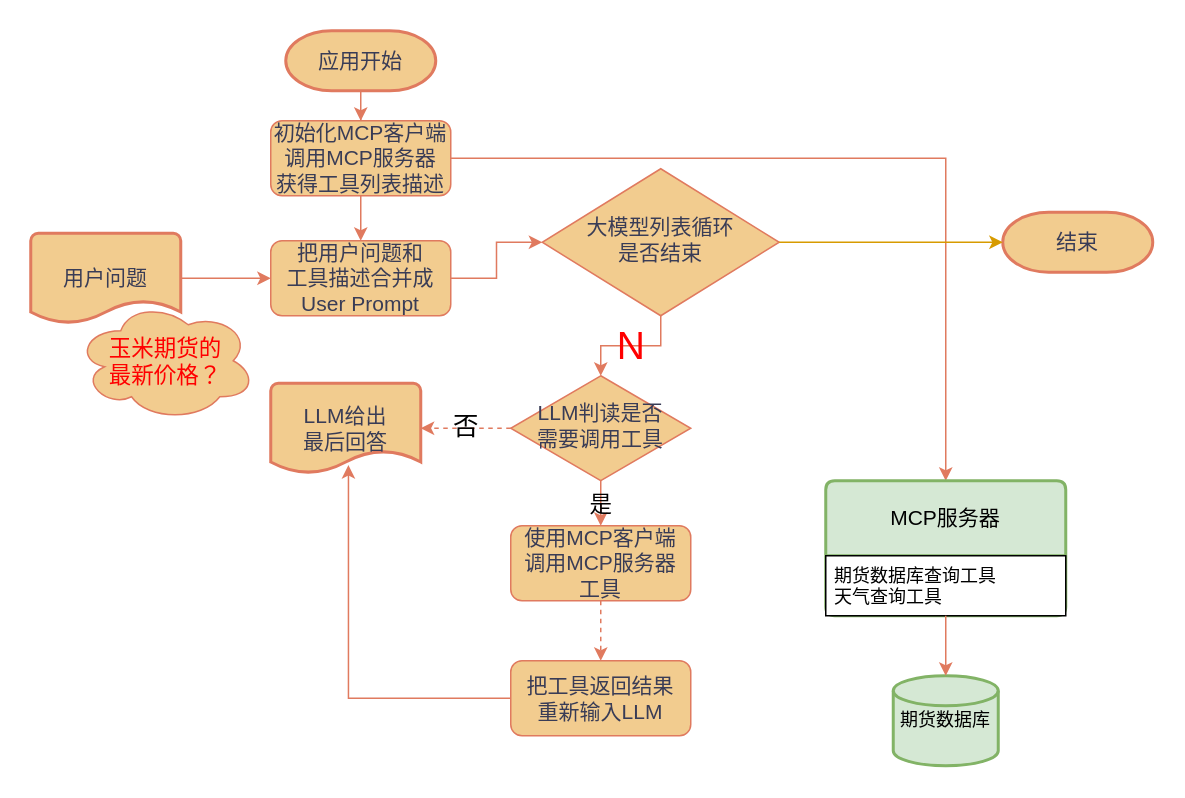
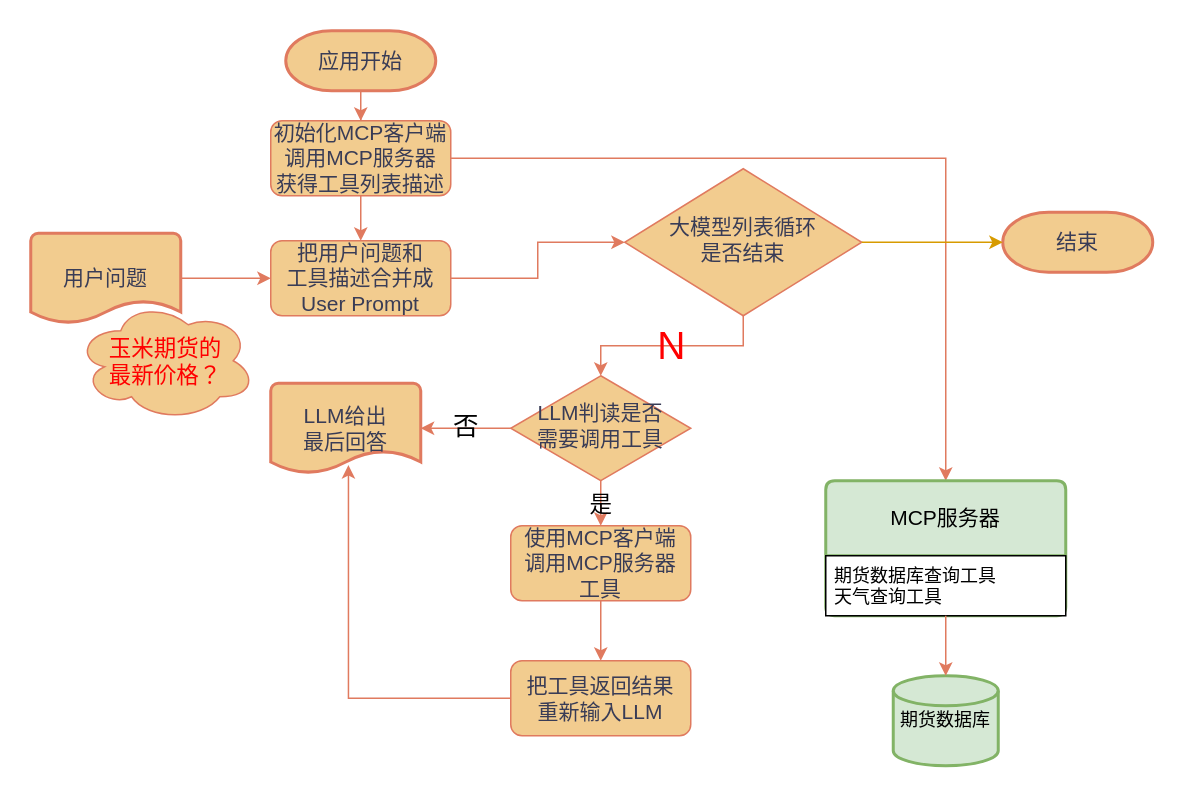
  <mxCell id="0" />
  <mxCell id="1" parent="0" />
  <mxCell id="2" style="edgeStyle=orthogonalEdgeStyle;rounded=0;orthogonalLoop=1;jettySize=auto;html=1;entryX=0.5;entryY=0;entryDx=0;entryDy=0;labelBackgroundColor=none;strokeColor=#E07A5F;fontColor=default;" parent="1" source="4" target="10" edge="1"><mxGeometry relative="1" as="geometry" /></mxCell>
  <mxCell id="3" style="edgeStyle=orthogonalEdgeStyle;rounded=0;orthogonalLoop=1;jettySize=auto;html=1;entryX=0.5;entryY=0;entryDx=0;entryDy=0;strokeColor=#E07A5F;fontColor=#393C56;fillColor=#F2CC8F;" parent="1" source="4" target="14" edge="1"><mxGeometry relative="1" as="geometry" /></mxCell>
  <mxCell id="4" value="&lt;font style=&quot;font-size: 14px;&quot;&gt;初始化MCP客户端&lt;/font&gt;&lt;div&gt;&lt;font style=&quot;font-size: 14px;&quot;&gt;调用MCP服务器&lt;/font&gt;&lt;/div&gt;&lt;div&gt;&lt;font style=&quot;font-size: 14px;&quot;&gt;获得工具列表描述&lt;/font&gt;&lt;/div&gt;" style="rounded=1;whiteSpace=wrap;html=1;fontSize=12;glass=0;strokeWidth=1;shadow=0;labelBackgroundColor=none;fillColor=#F2CC8F;strokeColor=#E07A5F;fontColor=#393C56;" parent="1" vertex="1"><mxGeometry x="180" y="80" width="120" height="50" as="geometry" /></mxCell>
  <mxCell id="5" value="&lt;font style=&quot;font-size: 15px;&quot;&gt;是&lt;/font&gt;" style="edgeStyle=orthogonalEdgeStyle;rounded=0;orthogonalLoop=1;jettySize=auto;html=1;labelBackgroundColor=none;strokeColor=#E07A5F;fontColor=default;" parent="1" source="6" target="21" edge="1"><mxGeometry relative="1" as="geometry" /></mxCell>
  <mxCell id="6" value="LLM判读是否&lt;div&gt;需要调用工具&lt;/div&gt;" style="rhombus;whiteSpace=wrap;html=1;shadow=0;fontFamily=Helvetica;fontSize=14;align=center;strokeWidth=1;spacing=6;spacingTop=-4;labelBackgroundColor=none;fillColor=#F2CC8F;strokeColor=#E07A5F;fontColor=#393C56;" parent="1" vertex="1"><mxGeometry x="340" y="250" width="120" height="70" as="geometry" /></mxCell>
  <mxCell id="7" style="edgeStyle=orthogonalEdgeStyle;rounded=0;orthogonalLoop=1;jettySize=auto;html=1;entryX=0.5;entryY=0;entryDx=0;entryDy=0;labelBackgroundColor=none;strokeColor=#E07A5F;fontColor=default;" parent="1" source="8" target="4" edge="1"><mxGeometry relative="1" as="geometry" /></mxCell>
  <mxCell id="8" value="&lt;font style=&quot;font-size: 14px;&quot;&gt;应用开始&lt;/font&gt;" style="strokeWidth=2;html=1;shape=mxgraph.flowchart.terminator;whiteSpace=wrap;labelBackgroundColor=none;fillColor=#F2CC8F;strokeColor=#E07A5F;fontColor=#393C56;" parent="1" vertex="1"><mxGeometry x="190" y="20" width="100" height="40" as="geometry" /></mxCell>
  <mxCell id="9" style="edgeStyle=orthogonalEdgeStyle;rounded=0;orthogonalLoop=1;jettySize=auto;html=1;entryX=0;entryY=0.5;entryDx=0;entryDy=0;labelBackgroundColor=none;strokeColor=#E07A5F;fontColor=default;" parent="1" source="10" target="25" edge="1"><mxGeometry relative="1" as="geometry"><mxPoint x="340" y="185" as="targetPoint" /></mxGeometry></mxCell>
  <mxCell id="10" value="&lt;span style=&quot;font-size: 14px;&quot;&gt;把用户问题和&lt;/span&gt;&lt;div&gt;&lt;span style=&quot;font-size: 14px;&quot;&gt;工具描述合并成&lt;/span&gt;&lt;/div&gt;&lt;div&gt;&lt;span style=&quot;font-size: 14px;&quot;&gt;User Prompt&lt;/span&gt;&lt;/div&gt;" style="rounded=1;whiteSpace=wrap;html=1;fontSize=12;glass=0;strokeWidth=1;shadow=0;labelBackgroundColor=none;fillColor=#F2CC8F;strokeColor=#E07A5F;fontColor=#393C56;" parent="1" vertex="1"><mxGeometry x="180" y="160" width="120" height="50" as="geometry" /></mxCell>
  <mxCell id="11" value="&lt;font style=&quot;font-size: 26px; color: light-dark(rgb(255, 0, 0), rgb(237, 237, 237));&quot;&gt;N&lt;/font&gt;" style="edgeStyle=orthogonalEdgeStyle;rounded=0;orthogonalLoop=1;jettySize=auto;html=1;entryX=0.5;entryY=0;entryDx=0;entryDy=0;labelBackgroundColor=none;strokeColor=#E07A5F;fontColor=default;exitX=0.5;exitY=1;exitDx=0;exitDy=0;" parent="1" source="25" target="6" edge="1"><mxGeometry relative="1" as="geometry"><mxPoint x="439" y="210" as="sourcePoint" /></mxGeometry></mxCell>
  <mxCell id="12" style="edgeStyle=orthogonalEdgeStyle;rounded=0;orthogonalLoop=1;jettySize=auto;html=1;entryX=0;entryY=0.5;entryDx=0;entryDy=0;labelBackgroundColor=none;strokeColor=#E07A5F;fontColor=default;" parent="1" source="13" target="10" edge="1"><mxGeometry relative="1" as="geometry" /></mxCell>
  <mxCell id="13" value="用户问题" style="strokeWidth=2;html=1;shape=mxgraph.flowchart.document2;whiteSpace=wrap;size=0.25;fontSize=14;labelBackgroundColor=none;fillColor=#F2CC8F;strokeColor=#E07A5F;fontColor=#393C56;" parent="1" vertex="1"><mxGeometry x="20" y="155" width="100" height="60" as="geometry" /></mxCell>
  <mxCell id="14" value="MCP服务器" style="swimlane;childLayout=stackLayout;horizontal=1;startSize=50;horizontalStack=0;rounded=1;fontSize=14;fontStyle=0;strokeWidth=2;resizeParent=0;resizeLast=1;shadow=0;dashed=0;align=center;arcSize=4;whiteSpace=wrap;html=1;labelBackgroundColor=none;fillColor=#d5e8d4;strokeColor=#82b366;" parent="1" vertex="1"><mxGeometry x="550" y="320" width="160" height="90" as="geometry" /></mxCell>
  <mxCell id="15" value="&lt;span style=&quot;background-color: light-dark(#ffffff, var(--ge-dark-color, #121212));&quot;&gt;期货数据库查询工具&lt;/span&gt;&lt;div&gt;天气查询工具&lt;/div&gt;" style="align=left;spacingLeft=4;spacingRight=4;fontSize=12;verticalAlign=top;resizable=0;rotatable=0;part=1;html=1;whiteSpace=wrap;labelBackgroundColor=none;" parent="14" vertex="1"><mxGeometry y="50" width="160" height="40" as="geometry" /></mxCell>
  <mxCell id="16" value="期货数据库" style="strokeWidth=2;html=1;shape=mxgraph.flowchart.database;whiteSpace=wrap;labelBackgroundColor=none;fillColor=#d5e8d4;strokeColor=#82b366;" parent="1" vertex="1"><mxGeometry x="595" y="450" width="70" height="60" as="geometry" /></mxCell>
  <mxCell id="17" style="edgeStyle=orthogonalEdgeStyle;rounded=0;orthogonalLoop=1;jettySize=auto;html=1;entryX=0.5;entryY=0;entryDx=0;entryDy=0;entryPerimeter=0;labelBackgroundColor=none;strokeColor=#E07A5F;fontColor=default;" parent="1" source="15" target="16" edge="1"><mxGeometry relative="1" as="geometry" /></mxCell>
  <mxCell id="18" value="&lt;span style=&quot;font-size: 14px;&quot;&gt;LLM给出&lt;/span&gt;&lt;div&gt;&lt;span style=&quot;font-size: 14px;&quot;&gt;最后回答&lt;/span&gt;&lt;/div&gt;" style="strokeWidth=2;html=1;shape=mxgraph.flowchart.document2;whiteSpace=wrap;size=0.25;labelBackgroundColor=none;fillColor=#F2CC8F;strokeColor=#E07A5F;fontColor=#393C56;" parent="1" vertex="1"><mxGeometry x="180" y="255" width="100" height="60" as="geometry" /></mxCell>
- <mxCell id="19" value="&lt;font style=&quot;font-size: 17px;&quot;&gt;否&lt;/font&gt;" style="edgeStyle=orthogonalEdgeStyle;rounded=0;orthogonalLoop=1;jettySize=auto;html=1;entryX=1;entryY=0.5;entryDx=0;entryDy=0;entryPerimeter=0;labelBackgroundColor=none;strokeColor=#E07A5F;fontColor=default;dashed=1;" parent="1" source="6" target="18" edge="1"><mxGeometry relative="1" as="geometry" /></mxCell>
- <mxCell id="20" style="edgeStyle=orthogonalEdgeStyle;rounded=0;orthogonalLoop=1;jettySize=auto;html=1;entryX=0.5;entryY=0;entryDx=0;entryDy=0;labelBackgroundColor=none;strokeColor=#E07A5F;fontColor=default;dashed=1;" parent="1" source="21" target="22" edge="1"><mxGeometry relative="1" as="geometry" /></mxCell>
+ <mxCell id="19" value="&lt;font style=&quot;font-size: 17px;&quot;&gt;否&lt;/font&gt;" style="edgeStyle=orthogonalEdgeStyle;rounded=0;orthogonalLoop=1;jettySize=auto;html=1;entryX=1;entryY=0.5;entryDx=0;entryDy=0;entryPerimeter=0;labelBackgroundColor=none;strokeColor=#E07A5F;fontColor=default;" parent="1" source="6" target="18" edge="1"><mxGeometry relative="1" as="geometry" /></mxCell>
+ <mxCell id="20" style="edgeStyle=orthogonalEdgeStyle;rounded=0;orthogonalLoop=1;jettySize=auto;html=1;entryX=0.5;entryY=0;entryDx=0;entryDy=0;labelBackgroundColor=none;strokeColor=#E07A5F;fontColor=default;" parent="1" source="21" target="22" edge="1"><mxGeometry relative="1" as="geometry" /></mxCell>
  <mxCell id="21" value="&lt;span style=&quot;font-size: 14px;&quot;&gt;使用MCP客户端&lt;/span&gt;&lt;div&gt;&lt;span style=&quot;font-size: 14px;&quot;&gt;调用MCP服务器&lt;/span&gt;&lt;/div&gt;&lt;div&gt;&lt;span style=&quot;font-size: 14px;&quot;&gt;工具&lt;/span&gt;&lt;/div&gt;" style="rounded=1;whiteSpace=wrap;html=1;fontSize=12;glass=0;strokeWidth=1;shadow=0;labelBackgroundColor=none;fillColor=#F2CC8F;strokeColor=#E07A5F;fontColor=#393C56;" parent="1" vertex="1"><mxGeometry x="340" y="350" width="120" height="50" as="geometry" /></mxCell>
  <mxCell id="22" value="&lt;span style=&quot;font-size: 14px;&quot;&gt;把工具返回结果&lt;/span&gt;&lt;div&gt;&lt;span style=&quot;font-size: 14px;&quot;&gt;重新输入LLM&lt;/span&gt;&lt;/div&gt;" style="rounded=1;whiteSpace=wrap;html=1;fontSize=12;glass=0;strokeWidth=1;shadow=0;labelBackgroundColor=none;fillColor=#F2CC8F;strokeColor=#E07A5F;fontColor=#393C56;" parent="1" vertex="1"><mxGeometry x="340" y="440" width="120" height="50" as="geometry" /></mxCell>
  <mxCell id="23" style="edgeStyle=orthogonalEdgeStyle;rounded=0;orthogonalLoop=1;jettySize=auto;html=1;entryX=0.518;entryY=0.909;entryDx=0;entryDy=0;entryPerimeter=0;labelBackgroundColor=none;strokeColor=#E07A5F;fontColor=default;" parent="1" source="22" target="18" edge="1"><mxGeometry relative="1" as="geometry" /></mxCell>
  <mxCell id="24" value="玉米期货的&lt;div&gt;最新价格？&lt;/div&gt;" style="ellipse;shape=cloud;whiteSpace=wrap;html=1;strokeColor=#E07A5F;fontColor=#FF0000;fillColor=#F2CC8F;fontSize=15;" parent="1" vertex="1"><mxGeometry x="50" y="200" width="120" height="80" as="geometry" /></mxCell>
- <mxCell id="25" value="大模型列表循环&lt;div&gt;是否结束&lt;/div&gt;" style="rhombus;whiteSpace=wrap;html=1;shadow=0;fontFamily=Helvetica;fontSize=14;align=center;strokeWidth=1;spacing=6;spacingTop=-4;labelBackgroundColor=none;fillColor=#F2CC8F;strokeColor=#E07A5F;fontColor=#393C56;" vertex="1" parent="1"><mxGeometry x="361" y="112" width="158" height="98" as="geometry" /></mxCell>
+ <mxCell id="25" value="大模型列表循环&lt;div&gt;是否结束&lt;/div&gt;" style="rhombus;whiteSpace=wrap;html=1;shadow=0;fontFamily=Helvetica;fontSize=14;align=center;strokeWidth=1;spacing=6;spacingTop=-4;labelBackgroundColor=none;fillColor=#F2CC8F;strokeColor=#E07A5F;fontColor=#393C56;" vertex="1" parent="1"><mxGeometry x="416" y="112" width="158" height="98" as="geometry" /></mxCell>
  <mxCell id="26" value="&lt;span style=&quot;font-size: 14px;&quot;&gt;结束&lt;/span&gt;" style="strokeWidth=2;html=1;shape=mxgraph.flowchart.terminator;whiteSpace=wrap;labelBackgroundColor=none;fillColor=#F2CC8F;strokeColor=#E07A5F;fontColor=#393C56;" vertex="1" parent="1"><mxGeometry x="668" y="141" width="100" height="40" as="geometry" /></mxCell>
  <mxCell id="27" style="edgeStyle=orthogonalEdgeStyle;rounded=0;orthogonalLoop=1;jettySize=auto;html=1;entryX=0;entryY=0.5;entryDx=0;entryDy=0;entryPerimeter=0;fillColor=#ffe6cc;strokeColor=#d79b00;" edge="1" parent="1" source="25" target="26"><mxGeometry relative="1" as="geometry" /></mxCell>
